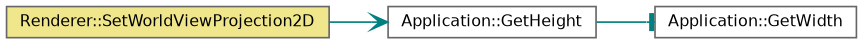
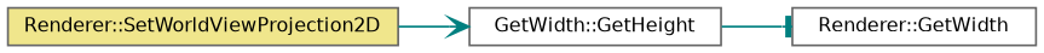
  digraph {
    rankdir=LR
    node [color=grey40 fillcolor=white fontname=Helvetica fontsize=10 shape=box style=filled]
    edge [color=teal fontname=Helvetica fontsize=10 labelfontname=Helvetica labelfontsize=10 style=solid]
    n1 [color=gray40 fillcolor=khaki fontcolor=black height=0.2 label="Renderer::SetWorldViewProjection2D" width=0.4]
-   n2 [height=0.2 label="Application::GetHeight" width=0.4]
-   n3 [height=0.2 label="Application::GetWidth" width=0.4]
+   n2 [height=0.2 label="GetWidth::GetHeight" width=0.4]
+   n3 [height=0.2 label="Renderer::GetWidth" width=0.4]
    n1 -> n2 [arrowhead=vee]
    n2 -> n3 [arrowhead=tee]
  }
